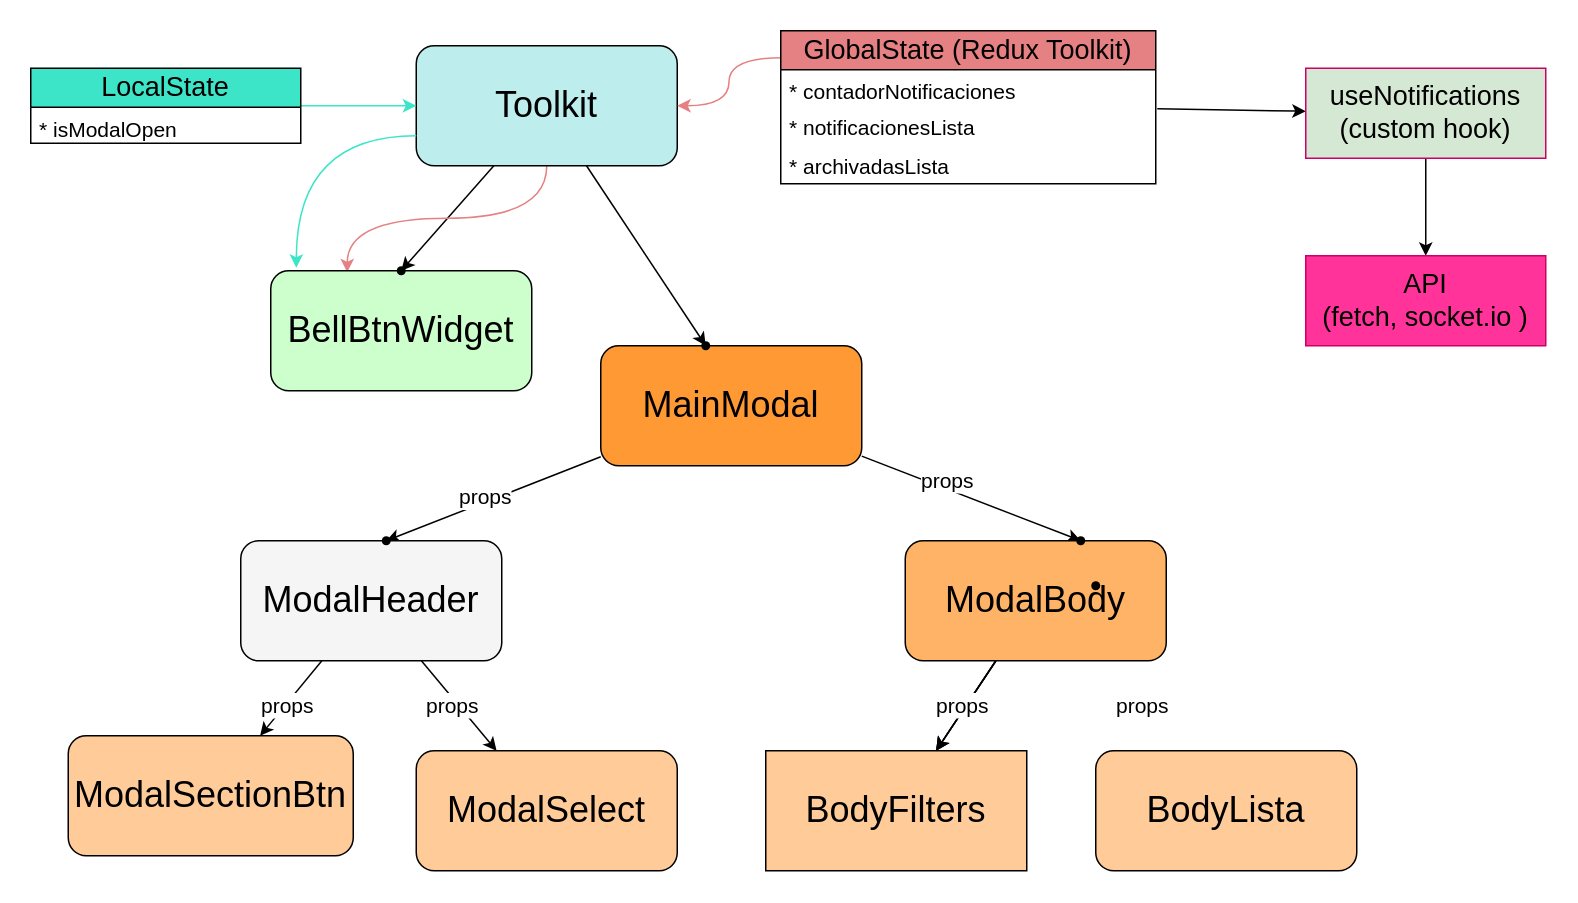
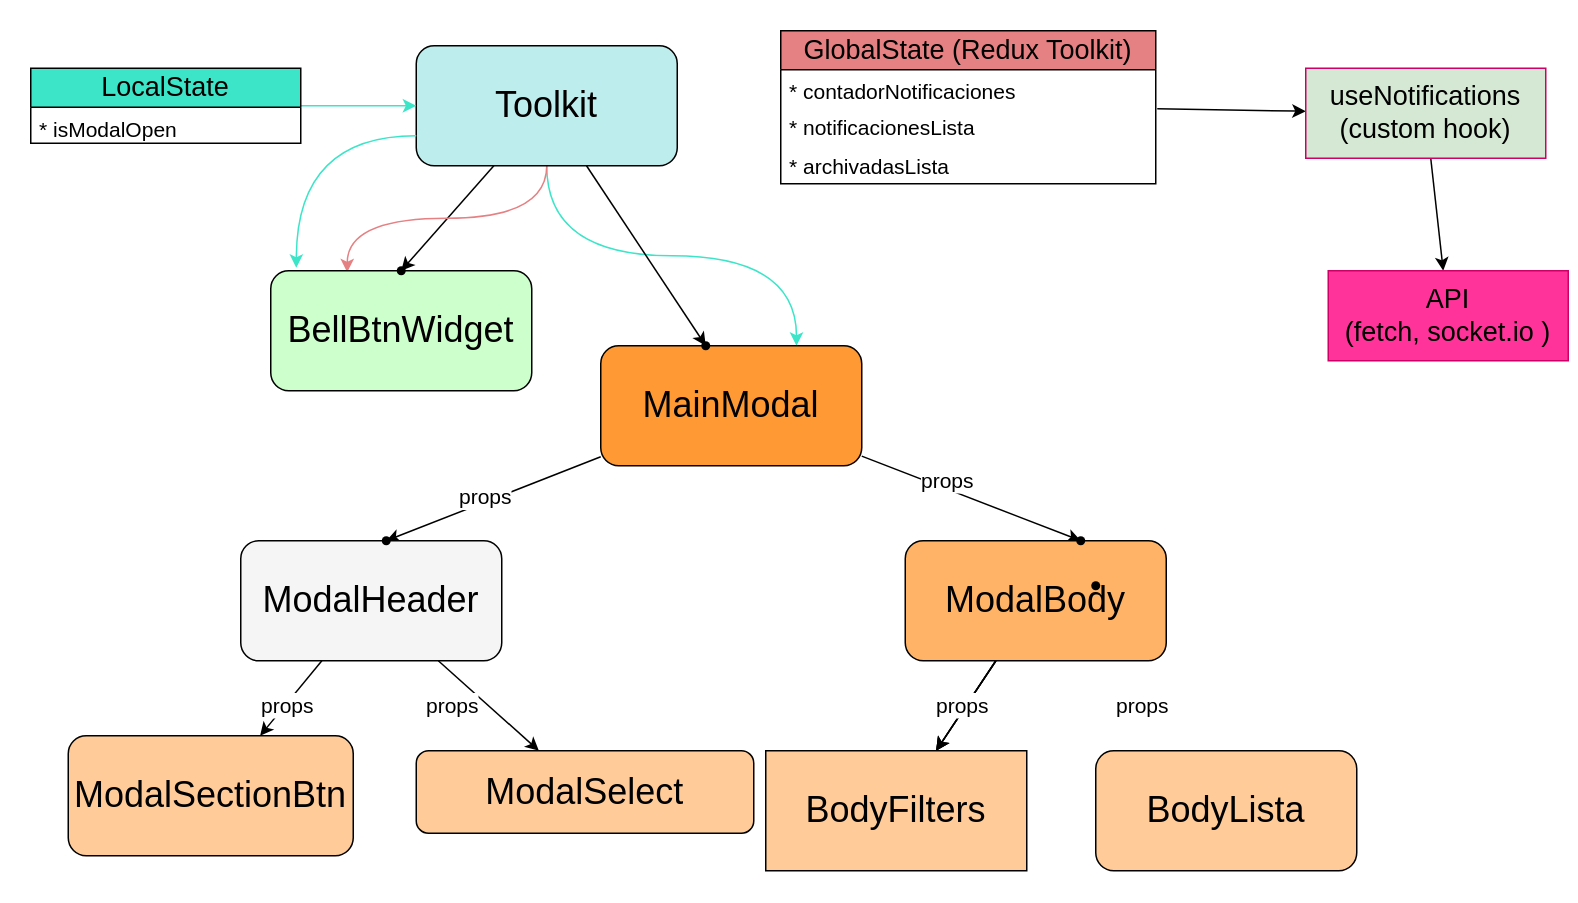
  <mxCell id="0" />
  <mxCell id="1" parent="0" />
  <mxCell id="2" value="" style="rounded=0;orthogonalLoop=1;jettySize=auto;html=1;" parent="1" source="5" target="20" edge="1"><mxGeometry relative="1" as="geometry" /></mxCell>
+ <mxCell id="3" value="" style="edgeStyle=orthogonalEdgeStyle;rounded=0;orthogonalLoop=1;jettySize=auto;html=1;entryX=0.75;entryY=0;entryDx=0;entryDy=0;curved=1;strokeColor=#3CE5C8;" parent="1" source="5" target="16" edge="1"><mxGeometry relative="1" as="geometry" /></mxCell>
  <mxCell id="4" value="" style="edgeStyle=orthogonalEdgeStyle;rounded=0;orthogonalLoop=1;jettySize=auto;html=1;curved=1;entryX=0.293;entryY=0.013;entryDx=0;entryDy=0;entryPerimeter=0;strokeColor=#E58083;" parent="1" source="5" target="12" edge="1"><mxGeometry relative="1" as="geometry"><mxPoint x="230" y="170" as="targetPoint" /></mxGeometry></mxCell>
  <mxCell id="5" value="&lt;font style=&quot;font-size: 24px;&quot;&gt;Toolkit&lt;/font&gt;" style="rounded=1;whiteSpace=wrap;html=1;fillColor=#BEEDEE;" parent="1" vertex="1"><mxGeometry x="277" y="30" width="174" height="80" as="geometry" /></mxCell>
- <mxCell id="6" value="" style="edgeStyle=orthogonalEdgeStyle;rounded=0;orthogonalLoop=1;jettySize=auto;html=1;exitX=0.006;exitY=0.176;exitDx=0;exitDy=0;exitPerimeter=0;strokeColor=#E58083;curved=1;" parent="1" source="8" target="5" edge="1"><mxGeometry relative="1" as="geometry"><mxPoint x="460" y="50" as="targetPoint" /></mxGeometry></mxCell>
  <mxCell id="7" value="" style="edgeStyle=none;rounded=0;orthogonalLoop=1;jettySize=auto;html=1;exitX=1.004;exitY=0.077;exitDx=0;exitDy=0;exitPerimeter=0;" parent="1" source="10" target="37" edge="1"><mxGeometry relative="1" as="geometry" /></mxCell>
  <mxCell id="8" value="&lt;font style=&quot;font-size: 18px;&quot;&gt;GlobalState&amp;nbsp;&lt;/font&gt;&lt;span style=&quot;font-size: 18px; background-color: transparent; color: light-dark(rgb(0, 0, 0), rgb(255, 255, 255));&quot;&gt;(Redux Toolkit)&lt;/span&gt;" style="swimlane;fontStyle=0;childLayout=stackLayout;horizontal=1;startSize=26;fillColor=#E58083;horizontalStack=0;resizeParent=1;resizeParentMax=0;resizeLast=0;collapsible=1;marginBottom=0;whiteSpace=wrap;html=1;" parent="1" vertex="1"><mxGeometry x="520" y="20" width="250" height="102" as="geometry" /></mxCell>
  <mxCell id="9" value="&lt;font style=&quot;font-size: 14px;&quot;&gt;* contadorNotificaciones&lt;/font&gt;" style="text;strokeColor=none;fillColor=none;align=left;verticalAlign=top;spacingLeft=4;spacingRight=4;overflow=hidden;rotatable=0;points=[[0,0.5],[1,0.5]];portConstraint=eastwest;whiteSpace=wrap;html=1;" parent="8" vertex="1"><mxGeometry y="26" width="250" height="24" as="geometry" /></mxCell>
  <mxCell id="10" value="&lt;font style=&quot;font-size: 14px;&quot;&gt;* notificacionesLista&lt;/font&gt;" style="text;strokeColor=none;fillColor=none;align=left;verticalAlign=top;spacingLeft=4;spacingRight=4;overflow=hidden;rotatable=0;points=[[0,0.5],[1,0.5]];portConstraint=eastwest;whiteSpace=wrap;html=1;" parent="8" vertex="1"><mxGeometry y="50" width="250" height="26" as="geometry" /></mxCell>
  <mxCell id="11" value="&lt;font style=&quot;font-size: 14px;&quot;&gt;* archivadasLista&lt;/font&gt;" style="text;strokeColor=none;fillColor=none;align=left;verticalAlign=top;spacingLeft=4;spacingRight=4;overflow=hidden;rotatable=0;points=[[0,0.5],[1,0.5]];portConstraint=eastwest;whiteSpace=wrap;html=1;" parent="8" vertex="1"><mxGeometry y="76" width="250" height="26" as="geometry" /></mxCell>
  <mxCell id="12" value="&lt;font style=&quot;font-size: 24px;&quot;&gt;BellBtnWidget&lt;/font&gt;" style="rounded=1;whiteSpace=wrap;html=1;fillColor=#CCFFCC;" parent="1" vertex="1"><mxGeometry x="180" y="180" width="174" height="80" as="geometry" /></mxCell>
  <mxCell id="13" value="" style="edgeStyle=none;rounded=0;orthogonalLoop=1;jettySize=auto;html=1;" parent="1" source="16" target="29" edge="1"><mxGeometry relative="1" as="geometry" /></mxCell>
  <mxCell id="14" value="&lt;font style=&quot;font-size: 14px;&quot;&gt;props&lt;/font&gt;" style="edgeLabel;html=1;align=center;verticalAlign=middle;resizable=0;points=[];" parent="13" vertex="1" connectable="0"><mxGeometry x="0.069" y="-4" relative="1" as="geometry"><mxPoint as="offset" /></mxGeometry></mxCell>
  <mxCell id="15" value="" style="edgeStyle=none;rounded=0;orthogonalLoop=1;jettySize=auto;html=1;" parent="1" source="16" target="35" edge="1"><mxGeometry relative="1" as="geometry" /></mxCell>
  <mxCell id="16" value="&lt;font style=&quot;font-size: 24px;&quot;&gt;MainModal&lt;/font&gt;" style="rounded=1;whiteSpace=wrap;html=1;fillColor=#FF9933;" parent="1" vertex="1"><mxGeometry x="400" y="230" width="174" height="80" as="geometry" /></mxCell>
  <mxCell id="17" value="" style="edgeStyle=orthogonalEdgeStyle;rounded=0;orthogonalLoop=1;jettySize=auto;html=1;fillColor=#3CE5C8;strokeColor=#3CE5C8;curved=1;" parent="1" source="18" target="5" edge="1"><mxGeometry relative="1" as="geometry" /></mxCell>
  <mxCell id="18" value="&lt;font style=&quot;font-size: 18px;&quot;&gt;LocalState&lt;/font&gt;" style="swimlane;fontStyle=0;childLayout=stackLayout;horizontal=1;startSize=26;fillColor=#3CE5C8;horizontalStack=0;resizeParent=1;resizeParentMax=0;resizeLast=0;collapsible=1;marginBottom=0;whiteSpace=wrap;html=1;" parent="1" vertex="1"><mxGeometry x="20" y="45" width="180" height="50" as="geometry" /></mxCell>
  <mxCell id="19" value="&lt;font style=&quot;font-size: 14px;&quot;&gt;* isModalOpen&lt;/font&gt;" style="text;strokeColor=none;fillColor=none;align=left;verticalAlign=top;spacingLeft=4;spacingRight=4;overflow=hidden;rotatable=0;points=[[0,0.5],[1,0.5]];portConstraint=eastwest;whiteSpace=wrap;html=1;" parent="18" vertex="1"><mxGeometry y="26" width="180" height="24" as="geometry" /></mxCell>
  <mxCell id="20" value="" style="shape=waypoint;sketch=0;size=6;pointerEvents=1;points=[];fillColor=#BEEDEE;resizable=0;rotatable=0;perimeter=centerPerimeter;snapToPoint=1;rounded=1;" parent="1" vertex="1"><mxGeometry x="257" y="170" width="20" height="20" as="geometry" /></mxCell>
  <mxCell id="21" value="" style="shape=waypoint;sketch=0;size=6;pointerEvents=1;points=[];fillColor=#BEEDEE;resizable=0;rotatable=0;perimeter=centerPerimeter;snapToPoint=1;rounded=1;" parent="1" vertex="1"><mxGeometry x="460" y="220" width="20" height="20" as="geometry" /></mxCell>
  <mxCell id="22" value="" style="edgeStyle=none;rounded=0;orthogonalLoop=1;jettySize=auto;html=1;" parent="1" source="24" target="31" edge="1"><mxGeometry x="-0.011" relative="1" as="geometry"><mxPoint as="offset" /></mxGeometry></mxCell>
  <mxCell id="23" value="" style="edgeStyle=none;rounded=0;orthogonalLoop=1;jettySize=auto;html=1;" parent="1" source="24" target="32" edge="1"><mxGeometry relative="1" as="geometry" /></mxCell>
  <mxCell id="24" value="&lt;font style=&quot;font-size: 24px;&quot;&gt;ModalHeader&lt;/font&gt;" style="rounded=1;whiteSpace=wrap;html=1;fillColor=#f5f5f5;" parent="1" vertex="1"><mxGeometry x="160" y="360" width="174" height="80" as="geometry" /></mxCell>
  <mxCell id="25" value="" style="edgeStyle=none;rounded=0;orthogonalLoop=1;jettySize=auto;html=1;" parent="1" source="28" target="33" edge="1"><mxGeometry relative="1" as="geometry" /></mxCell>
  <mxCell id="26" value="" style="edgeStyle=none;rounded=0;orthogonalLoop=1;jettySize=auto;html=1;" parent="1" source="28" target="33" edge="1"><mxGeometry relative="1" as="geometry" /></mxCell>
  <mxCell id="27" value="" style="edgeStyle=none;rounded=0;orthogonalLoop=1;jettySize=auto;html=1;" parent="1" source="28" target="33" edge="1"><mxGeometry relative="1" as="geometry" /></mxCell>
  <mxCell id="28" value="&lt;span style=&quot;font-size: 24px;&quot;&gt;ModalBody&lt;/span&gt;" style="rounded=1;whiteSpace=wrap;html=1;fillColor=#FFB366;" parent="1" vertex="1"><mxGeometry x="603" y="360" width="174" height="80" as="geometry" /></mxCell>
  <mxCell id="29" value="" style="shape=waypoint;sketch=0;size=6;pointerEvents=1;points=[];fillColor=#BEEDEE;resizable=0;rotatable=0;perimeter=centerPerimeter;snapToPoint=1;rounded=1;" parent="1" vertex="1"><mxGeometry x="247" y="350" width="20" height="20" as="geometry" /></mxCell>
  <mxCell id="30" value="" style="shape=waypoint;sketch=0;size=6;pointerEvents=1;points=[];fillColor=#BEEDEE;resizable=0;rotatable=0;perimeter=centerPerimeter;snapToPoint=1;rounded=1;" parent="1" vertex="1"><mxGeometry x="720" y="380" width="20" height="20" as="geometry" /></mxCell>
  <mxCell id="31" value="&lt;font style=&quot;font-size: 24px;&quot;&gt;ModalSectionBtn&lt;/font&gt;" style="rounded=1;whiteSpace=wrap;html=1;fillColor=#FFCC99;" parent="1" vertex="1"><mxGeometry x="45" y="490" width="190" height="80" as="geometry" /></mxCell>
- <mxCell id="32" value="&lt;font style=&quot;font-size: 24px;&quot;&gt;ModalSelect&lt;/font&gt;" style="rounded=1;whiteSpace=wrap;html=1;fillColor=#FFCC99;" parent="1" vertex="1"><mxGeometry x="277" y="500" width="174" height="80" as="geometry" /></mxCell>
+ <mxCell id="32" value="&lt;font style=&quot;font-size: 24px;&quot;&gt;ModalSelect&lt;/font&gt;" style="rounded=1;whiteSpace=wrap;html=1;fillColor=#FFCC99;" parent="1" vertex="1"><mxGeometry x="277" y="500" width="225" height="55" as="geometry" /></mxCell>
  <mxCell id="33" value="&lt;span style=&quot;font-size: 24px;&quot;&gt;BodyFilters&lt;/span&gt;" style="whiteSpace=wrap;html=1;fillColor=#FFCC99;rounded=0;" parent="1" vertex="1"><mxGeometry x="510" y="500" width="174" height="80" as="geometry" /></mxCell>
  <mxCell id="34" value="&lt;span style=&quot;font-size: 24px;&quot;&gt;BodyLista&lt;/span&gt;" style="rounded=1;whiteSpace=wrap;html=1;fillColor=#FFCC99;" parent="1" vertex="1"><mxGeometry x="730" y="500" width="174" height="80" as="geometry" /></mxCell>
  <mxCell id="35" value="" style="shape=waypoint;sketch=0;size=6;pointerEvents=1;points=[];fillColor=#BEEDEE;resizable=0;rotatable=0;perimeter=centerPerimeter;snapToPoint=1;rounded=1;" parent="1" vertex="1"><mxGeometry x="710" y="350" width="20" height="20" as="geometry" /></mxCell>
  <mxCell id="36" value="" style="edgeStyle=none;rounded=0;orthogonalLoop=1;jettySize=auto;html=1;" parent="1" source="37" target="38" edge="1"><mxGeometry relative="1" as="geometry" /></mxCell>
  <mxCell id="37" value="&lt;font style=&quot;font-size: 18px;&quot;&gt;useNotifications&lt;/font&gt;&lt;div&gt;&lt;font style=&quot;font-size: 18px;&quot;&gt;(custom hook)&lt;/font&gt;&lt;/div&gt;" style="rounded=0;whiteSpace=wrap;html=1;strokeColor=#CC0066;fillColor=#d5e8d4;" parent="1" vertex="1"><mxGeometry x="870" y="45" width="160" height="60" as="geometry" /></mxCell>
- <mxCell id="38" value="&lt;span style=&quot;font-size: 18px;&quot;&gt;API&lt;/span&gt;&lt;div&gt;&lt;span style=&quot;font-size: 18px;&quot;&gt;(fetch, socket.io&lt;/span&gt;&lt;span style=&quot;font-size: 18px; background-color: transparent; color: light-dark(rgb(0, 0, 0), rgb(255, 255, 255));&quot;&gt;&amp;nbsp;)&lt;/span&gt;&lt;/div&gt;" style="rounded=0;whiteSpace=wrap;html=1;strokeColor=#CC0066;fillColor=#FF3399;" parent="1" vertex="1"><mxGeometry x="870" y="170" width="160" height="60" as="geometry" /></mxCell>
+ <mxCell id="38" value="&lt;span style=&quot;font-size: 18px;&quot;&gt;API&lt;/span&gt;&lt;div&gt;&lt;span style=&quot;font-size: 18px;&quot;&gt;(fetch, socket.io&lt;/span&gt;&lt;span style=&quot;font-size: 18px; background-color: transparent; color: light-dark(rgb(0, 0, 0), rgb(255, 255, 255));&quot;&gt;&amp;nbsp;)&lt;/span&gt;&lt;/div&gt;" style="rounded=0;whiteSpace=wrap;html=1;strokeColor=#CC0066;fillColor=#FF3399;" parent="1" vertex="1"><mxGeometry x="885" y="180" width="160" height="60" as="geometry" /></mxCell>
  <mxCell id="39" value="" style="edgeStyle=orthogonalEdgeStyle;rounded=0;orthogonalLoop=1;jettySize=auto;html=1;curved=1;entryX=0.098;entryY=-0.025;entryDx=0;entryDy=0;entryPerimeter=0;strokeColor=#3CE5C8;exitX=0;exitY=0.75;exitDx=0;exitDy=0;" parent="1" source="5" target="12" edge="1"><mxGeometry relative="1" as="geometry"><mxPoint x="270" y="90" as="sourcePoint" /><mxPoint x="241" y="191" as="targetPoint" /></mxGeometry></mxCell>
  <mxCell id="40" value="&lt;font style=&quot;font-size: 14px;&quot;&gt;props&lt;/font&gt;" style="edgeLabel;html=1;align=center;verticalAlign=middle;resizable=0;points=[];" parent="1" vertex="1" connectable="0"><mxGeometry x="190" y="469.999" as="geometry" /></mxCell>
  <mxCell id="41" value="&lt;font style=&quot;font-size: 14px;&quot;&gt;props&lt;/font&gt;" style="edgeLabel;html=1;align=center;verticalAlign=middle;resizable=0;points=[];" parent="1" vertex="1" connectable="0"><mxGeometry x="300" y="469.999" as="geometry" /></mxCell>
  <mxCell id="42" value="&lt;font style=&quot;font-size: 14px;&quot;&gt;props&lt;/font&gt;" style="edgeLabel;html=1;align=center;verticalAlign=middle;resizable=0;points=[];" parent="1" vertex="1" connectable="0"><mxGeometry x="630" y="319.999" as="geometry" /></mxCell>
  <mxCell id="43" value="&lt;font style=&quot;font-size: 14px;&quot;&gt;props&lt;/font&gt;" style="edgeLabel;html=1;align=center;verticalAlign=middle;resizable=0;points=[];" parent="1" vertex="1" connectable="0"><mxGeometry x="640" y="469.999" as="geometry" /></mxCell>
  <mxCell id="44" value="&lt;font style=&quot;font-size: 14px;&quot;&gt;props&lt;/font&gt;" style="edgeLabel;html=1;align=center;verticalAlign=middle;resizable=0;points=[];" parent="1" vertex="1" connectable="0"><mxGeometry x="760" y="469.999" as="geometry" /></mxCell>
  <mxCell id="45" style="rounded=0;orthogonalLoop=1;jettySize=auto;html=1;entryX=0;entryY=0;entryDx=0;entryDy=0;entryPerimeter=0;" edge="1" parent="1" source="5" target="21"><mxGeometry relative="1" as="geometry" /></mxCell>
